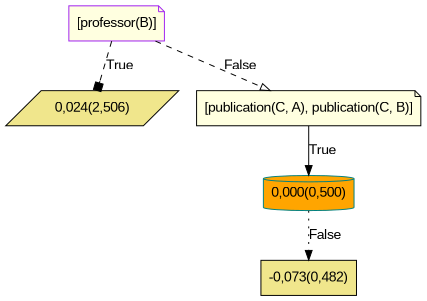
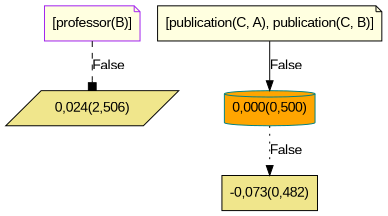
  digraph {
    fontname="Liberation Sans"
    node [color=black fillcolor=lightyellow fontname="Liberation Sans" shape=note style=filled]
    edge [arrowhead=normal fontname="Liberation Sans" style=dashed]
    n1 [color=purple label="[professor(B)]"]
    n2 [fillcolor=khaki label="0,024(2,506)" shape=parallelogram]
    n3 [label="[publication(C, A), publication(C, B)]"]
    n4 [color=teal fillcolor=orange label="0,000(0,500)" shape=cylinder]
    n5 [fillcolor=khaki label="-0,073(0,482)" shape=box]
-   n1 -> n2 [arrowhead=box label=True]
-   n1 -> n3 [arrowhead=onormal label=False]
-   n3 -> n4 [label=True style=solid]
+   n1 -> n2 [arrowhead=box label=False]
+   n3 -> n4 [label=False style=solid]
    n4 -> n5 [label=False style=dotted]
  }
